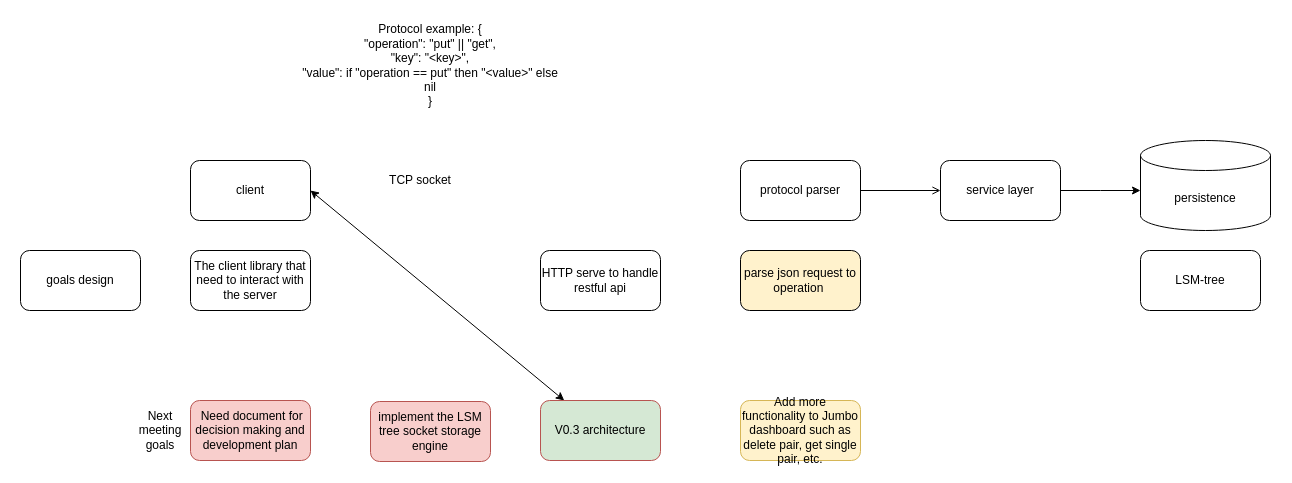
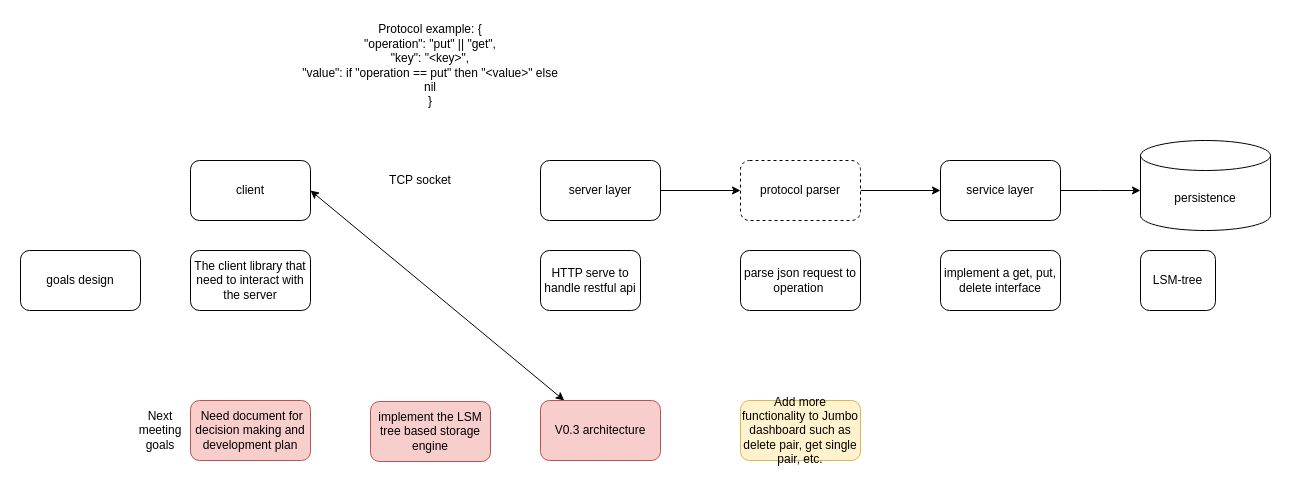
  <mxCell id="0" />
  <mxCell id="1" parent="0" />
  <mxCell id="2" value="client" style="rounded=1;whiteSpace=wrap;html=1;" parent="1" vertex="1"><mxGeometry x="190" y="160" width="120" height="60" as="geometry" /></mxCell>
  <mxCell id="3" value="" style="endArrow=classic;startArrow=classic;html=1;exitX=1;exitY=0.5;exitDx=0;exitDy=0;" parent="1" source="2" target="18" edge="1"><mxGeometry width="50" height="50" relative="1" as="geometry"><mxPoint x="410" y="200" as="sourcePoint" /><mxPoint x="460" y="190" as="targetPoint" /></mxGeometry></mxCell>
+ <mxCell id="4" value="" style="edgeStyle=orthogonalEdgeStyle;rounded=0;orthogonalLoop=1;jettySize=auto;html=1;" parent="1" source="5" target="9" edge="1"><mxGeometry relative="1" as="geometry" /></mxCell>
+ <mxCell id="5" value="server layer" style="rounded=1;whiteSpace=wrap;html=1;" parent="1" vertex="1"><mxGeometry x="540" y="160" width="120" height="60" as="geometry" /></mxCell>
  <mxCell id="6" value="TCP socket" style="text;html=1;strokeColor=none;fillColor=none;align=center;verticalAlign=middle;whiteSpace=wrap;rounded=0;" parent="1" vertex="1"><mxGeometry x="380" y="170" width="80" height="20" as="geometry" /></mxCell>
  <mxCell id="7" value="Protocol example: {&lt;br&gt;&quot;operation&quot;: &quot;put&quot; || &quot;get&quot;,&lt;br&gt;&quot;key&quot;: &quot;&amp;lt;key&amp;gt;&quot;,&lt;br&gt;&quot;value&quot;: if &quot;operation == put&quot; then &quot;&amp;lt;value&amp;gt;&quot; else nil&lt;br&gt;}" style="text;html=1;strokeColor=none;fillColor=none;align=center;verticalAlign=middle;whiteSpace=wrap;rounded=0;" parent="1" vertex="1"><mxGeometry x="300" y="20" width="260" height="90" as="geometry" /></mxCell>
- <mxCell id="8" value="" style="edgeStyle=orthogonalEdgeStyle;rounded=0;orthogonalLoop=1;jettySize=auto;html=1;endArrow=open;" parent="1" source="9" target="11" edge="1"><mxGeometry relative="1" as="geometry" /></mxCell>
- <mxCell id="9" value="protocol parser" style="rounded=1;whiteSpace=wrap;html=1;" parent="1" vertex="1"><mxGeometry x="740" y="160" width="120" height="60" as="geometry" /></mxCell>
+ <mxCell id="8" value="" style="edgeStyle=orthogonalEdgeStyle;rounded=0;orthogonalLoop=1;jettySize=auto;html=1;" parent="1" source="9" target="11" edge="1"><mxGeometry relative="1" as="geometry" /></mxCell>
+ <mxCell id="9" value="protocol parser" style="rounded=1;whiteSpace=wrap;html=1;dashed=1;" parent="1" vertex="1"><mxGeometry x="740" y="160" width="120" height="60" as="geometry" /></mxCell>
  <mxCell id="10" value="" style="edgeStyle=orthogonalEdgeStyle;rounded=0;orthogonalLoop=1;jettySize=auto;html=1;" parent="1" source="11" edge="1"><mxGeometry relative="1" as="geometry"><mxPoint x="1140" y="190" as="targetPoint" /></mxGeometry></mxCell>
  <mxCell id="11" value="service layer" style="rounded=1;whiteSpace=wrap;html=1;" parent="1" vertex="1"><mxGeometry x="940" y="160" width="120" height="60" as="geometry" /></mxCell>
  <mxCell id="12" value="The client library that need to interact with the server" style="rounded=1;whiteSpace=wrap;html=1;" parent="1" vertex="1"><mxGeometry x="190" y="250" width="120" height="60" as="geometry" /></mxCell>
- <mxCell id="13" value="HTTP serve to handle restful api" style="rounded=1;whiteSpace=wrap;html=1;" parent="1" vertex="1"><mxGeometry x="540" y="250" width="120" height="60" as="geometry" /></mxCell>
- <mxCell id="14" value="parse json request to operation&amp;nbsp;" style="rounded=1;whiteSpace=wrap;html=1;fillColor=#fff2cc;" parent="1" vertex="1"><mxGeometry x="740" y="250" width="120" height="60" as="geometry" /></mxCell>
- <mxCell id="16" value="LSM-tree" style="rounded=1;whiteSpace=wrap;html=1;" parent="1" vertex="1"><mxGeometry x="1140" y="250" width="120" height="60" as="geometry" /></mxCell>
+ <mxCell id="13" value="HTTP serve to handle restful api" style="rounded=1;whiteSpace=wrap;html=1;" parent="1" vertex="1"><mxGeometry x="540" y="250" width="100" height="60" as="geometry" /></mxCell>
+ <mxCell id="14" value="parse json request to operation&amp;nbsp;" style="rounded=1;whiteSpace=wrap;html=1;" parent="1" vertex="1"><mxGeometry x="740" y="250" width="120" height="60" as="geometry" /></mxCell>
+ <mxCell id="15" value="implement a get, put, delete interface" style="rounded=1;whiteSpace=wrap;html=1;" parent="1" vertex="1"><mxGeometry x="940" y="250" width="120" height="60" as="geometry" /></mxCell>
+ <mxCell id="16" value="LSM-tree" style="rounded=1;whiteSpace=wrap;html=1;" parent="1" vertex="1"><mxGeometry x="1140" y="250" width="75" height="60" as="geometry" /></mxCell>
  <mxCell id="17" value="&amp;nbsp;Need document for decision making and development plan" style="rounded=1;whiteSpace=wrap;html=1;fillColor=#f8cecc;strokeColor=#b85450;" parent="1" vertex="1"><mxGeometry x="190" y="400" width="120" height="60" as="geometry" /></mxCell>
- <mxCell id="18" value="V0.3 architecture" style="rounded=1;whiteSpace=wrap;html=1;fillColor=#d5e8d4;strokeColor=#b85450;" parent="1" vertex="1"><mxGeometry x="540" y="400" width="120" height="60" as="geometry" /></mxCell>
- <mxCell id="19" value="implement the LSM tree socket storage engine" style="rounded=1;whiteSpace=wrap;html=1;fillColor=#f8cecc;strokeColor=#b85450;" parent="1" vertex="1"><mxGeometry x="370" y="401" width="120" height="60" as="geometry" /></mxCell>
+ <mxCell id="18" value="V0.3 architecture" style="rounded=1;whiteSpace=wrap;html=1;fillColor=#f8cecc;strokeColor=#b85450;" parent="1" vertex="1"><mxGeometry x="540" y="400" width="120" height="60" as="geometry" /></mxCell>
+ <mxCell id="19" value="implement the LSM tree based storage engine" style="rounded=1;whiteSpace=wrap;html=1;fillColor=#f8cecc;strokeColor=#b85450;" parent="1" vertex="1"><mxGeometry x="370" y="401" width="120" height="60" as="geometry" /></mxCell>
  <mxCell id="20" value="Add more functionality to Jumbo dashboard such as delete pair, get single pair, etc." style="rounded=1;whiteSpace=wrap;html=1;fillColor=#fff2cc;strokeColor=#d6b656;" parent="1" vertex="1"><mxGeometry x="740" y="400" width="120" height="60" as="geometry" /></mxCell>
  <mxCell id="21" value="Next meeting goals" style="text;html=1;strokeColor=none;fillColor=none;align=center;verticalAlign=middle;whiteSpace=wrap;rounded=0;" parent="1" vertex="1"><mxGeometry y="420" width="40" height="20" as="geometry" x="140" /></mxCell>
  <mxCell id="22" value="goals design" style="rounded=1;whiteSpace=wrap;html=1;" parent="1" vertex="1"><mxGeometry x="20" y="250" width="120" height="60" as="geometry" /></mxCell>
  <mxCell id="23" value="persistence" style="shape=cylinder3;whiteSpace=wrap;html=1;boundedLbl=1;backgroundOutline=1;size=15;" parent="1" vertex="1"><mxGeometry x="1140" y="140" width="130" height="90" as="geometry" /></mxCell>
